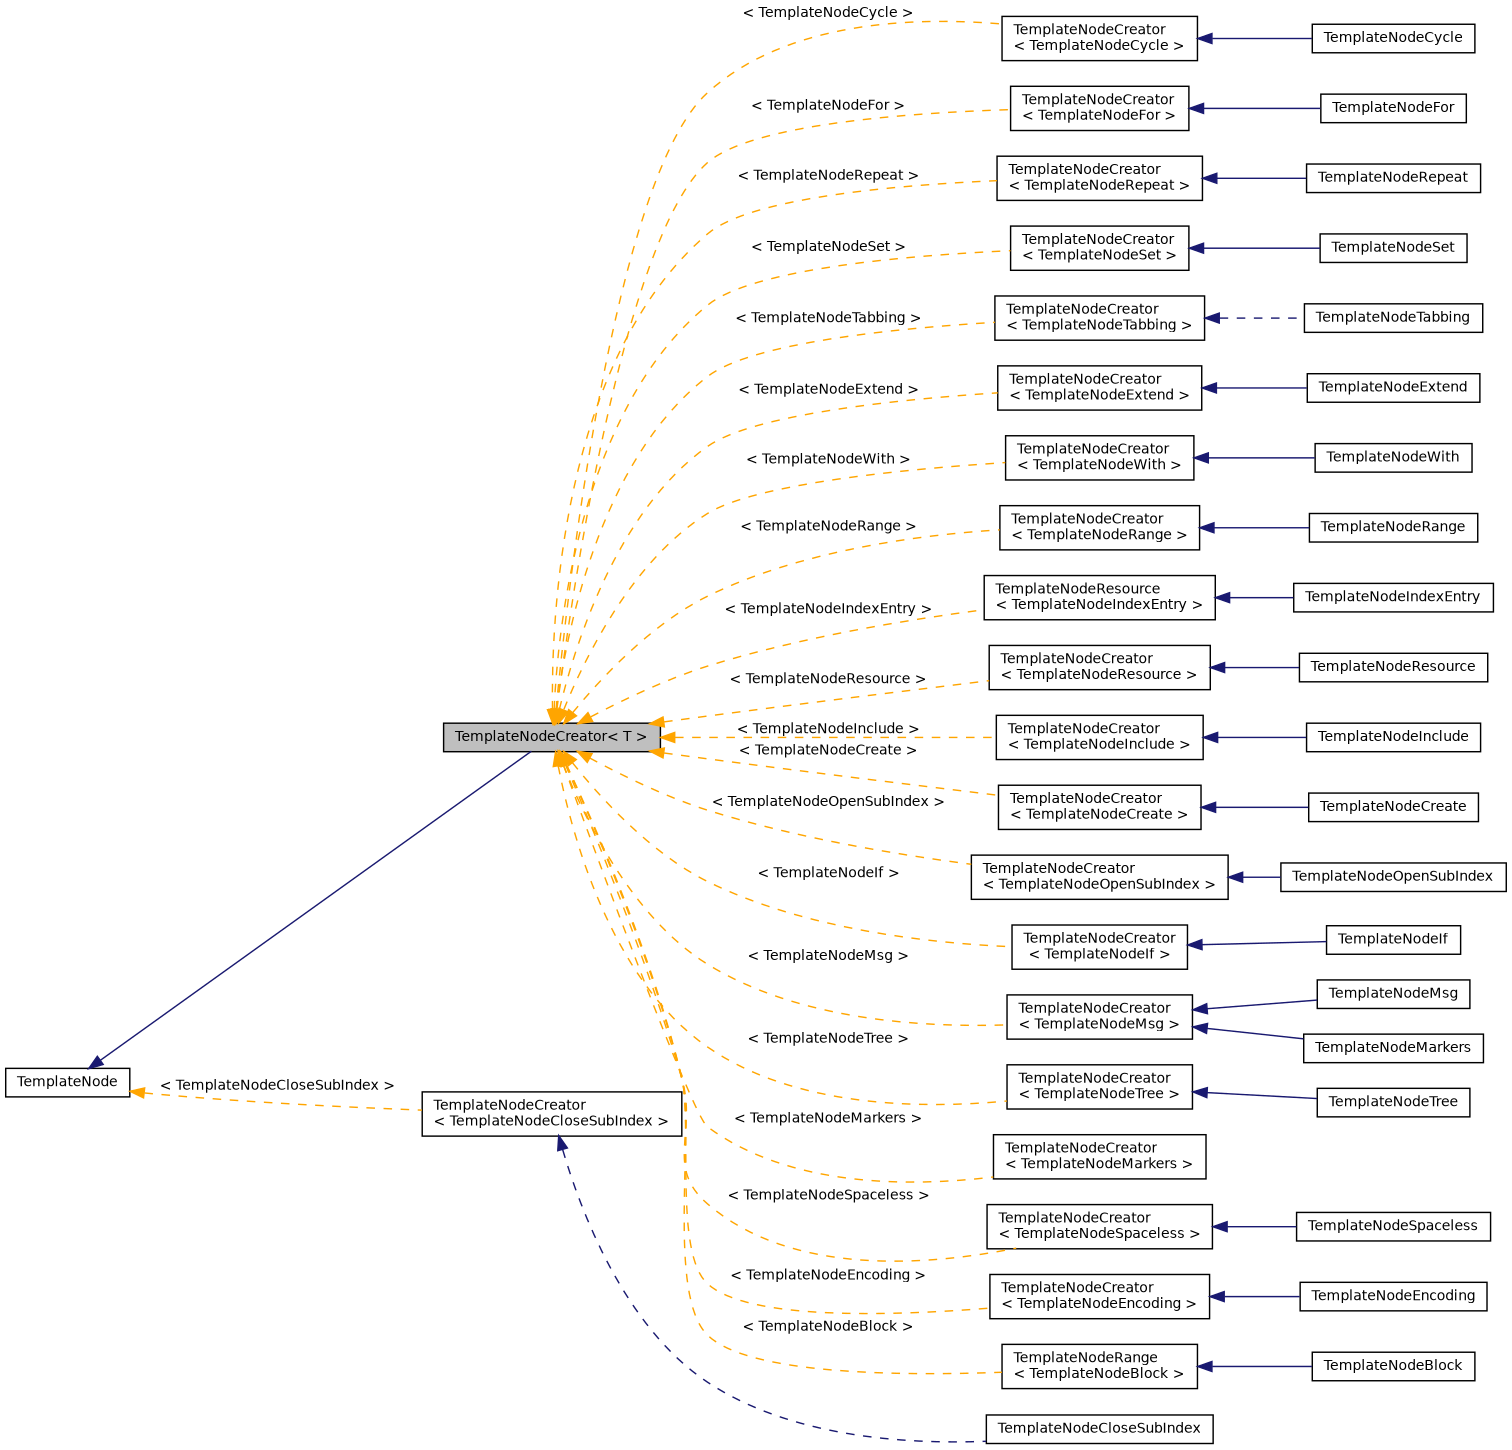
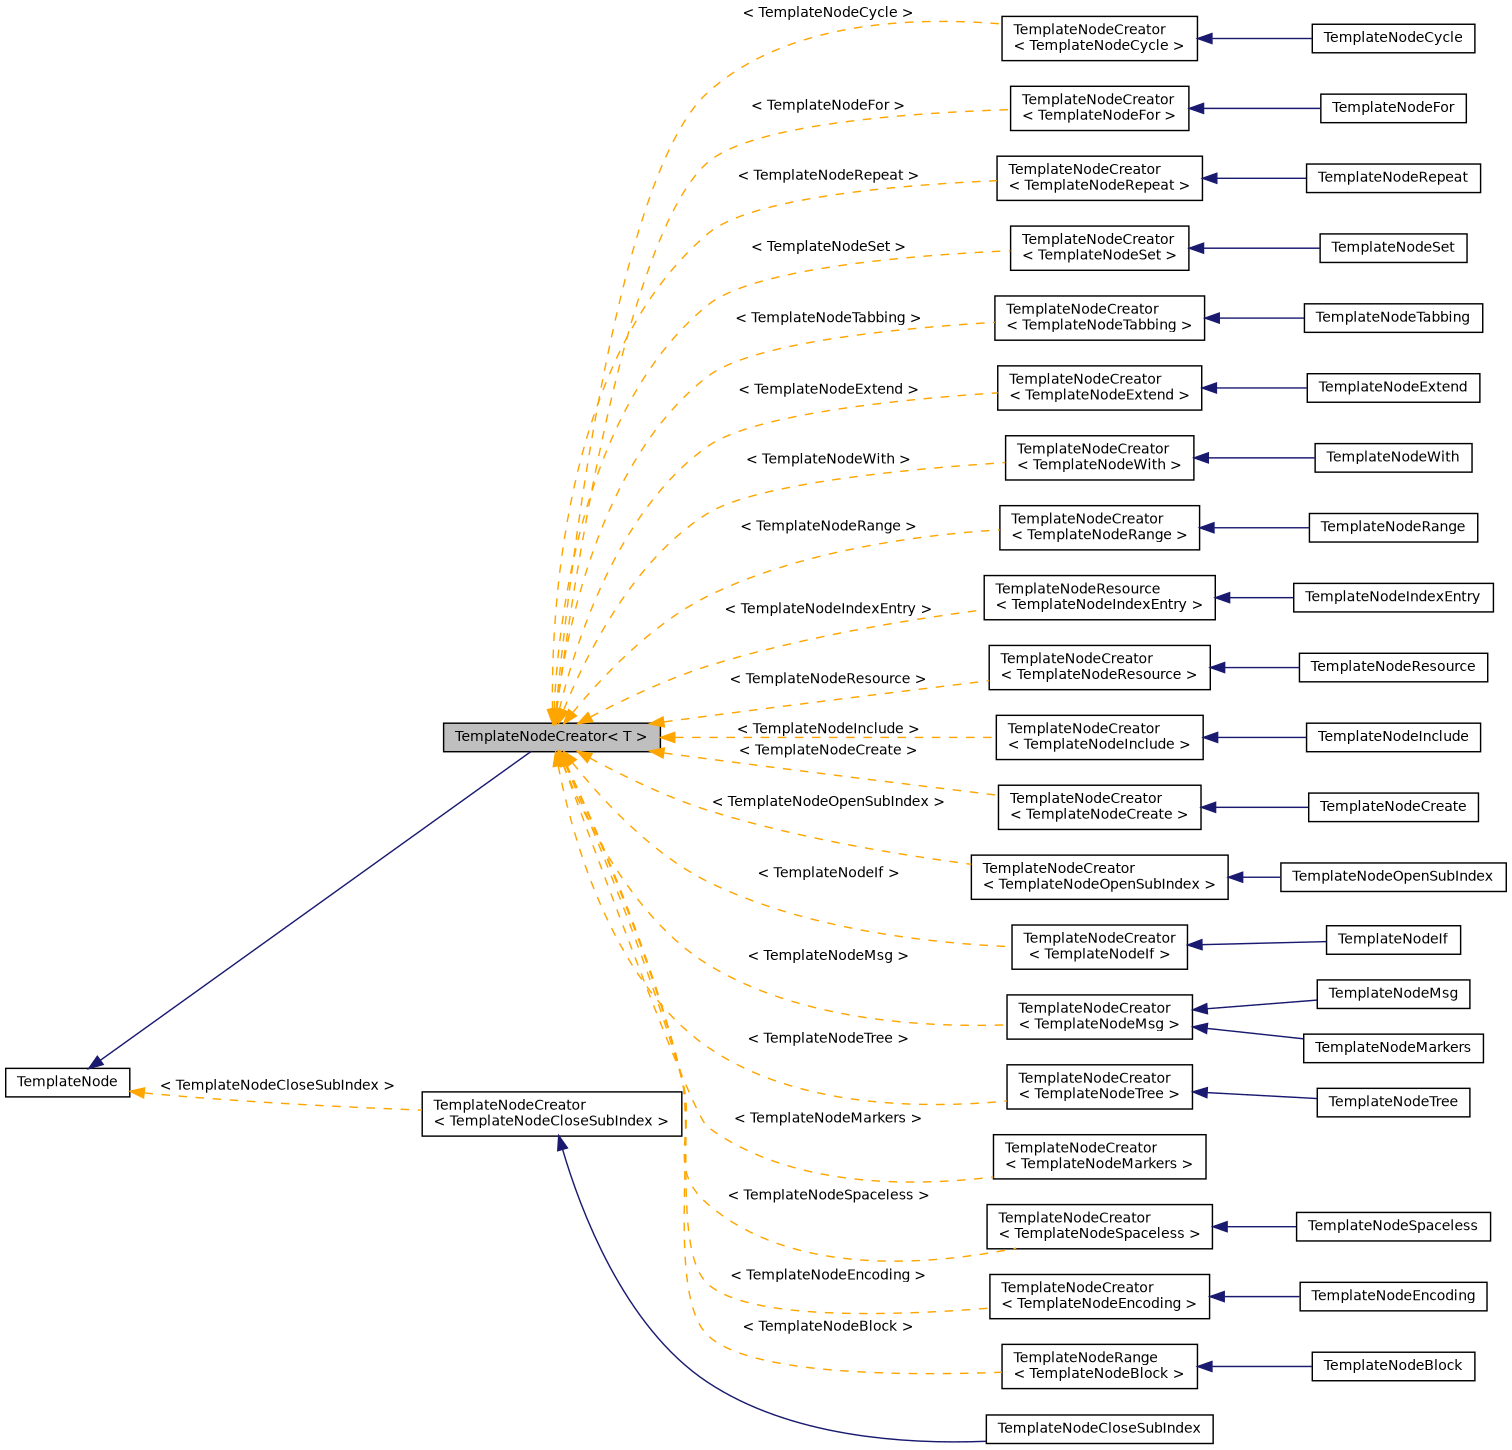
  digraph {
    rankdir=LR
    node [color=black fillcolor=white fontname=Helvetica fontsize=10 shape=record style=filled]
    edge [color=midnightblue dir=back fontname=Helvetica fontsize=10 labelfontname=Helvetica labelfontsize=10 style=solid]
    n1 [fillcolor=grey75 fontcolor=black height=0.2 label="TemplateNodeCreator\< T \>" width=0.4]
    n2 [height=0.2 label="TemplateNodeCreator\l\< TemplateNodeCycle \>" width=0.4]
    n3 [height=0.2 label="TemplateNodeCreator\l\< TemplateNodeFor \>" width=0.4]
    n4 [height=0.2 label="TemplateNodeCreator\l\< TemplateNodeRepeat \>" width=0.4]
    n5 [height=0.2 label="TemplateNodeCreator\l\< TemplateNodeSet \>" width=0.4]
    n6 [height=0.2 label="TemplateNodeCreator\l\< TemplateNodeTabbing \>" width=0.4]
    n7 [height=0.2 label="TemplateNodeCreator\l\< TemplateNodeExtend \>" width=0.4]
    n8 [height=0.2 label="TemplateNodeCreator\l\< TemplateNodeWith \>" width=0.4]
    n9 [height=0.2 label="TemplateNodeCreator\l\< TemplateNodeRange \>" width=0.4]
    n10 [height=0.2 label="TemplateNodeResource\l\< TemplateNodeIndexEntry \>" width=0.4]
    n11 [height=0.2 label="TemplateNodeCreator\l\< TemplateNodeResource \>" width=0.4]
    n12 [height=0.2 label="TemplateNodeCreator\l\< TemplateNodeInclude \>" width=0.4]
    n13 [height=0.2 label="TemplateNodeCreator\l\< TemplateNodeCreate \>" width=0.4]
    n14 [height=0.2 label="TemplateNodeCreator\l\< TemplateNodeOpenSubIndex \>" width=0.4]
    n15 [height=0.2 label="TemplateNodeCreator\l\< TemplateNodeIf \>" width=0.4]
    n16 [height=0.2 label="TemplateNodeCreator\l\< TemplateNodeMsg \>" width=0.4]
    n17 [height=0.2 label="TemplateNodeCreator\l\< TemplateNodeTree \>" width=0.4]
    n18 [height=0.2 label="TemplateNodeCreator\l\< TemplateNodeMarkers \>" width=0.4]
    n19 [height=0.2 label="TemplateNodeCreator\l\< TemplateNodeSpaceless \>" width=0.4]
    n20 [height=0.2 label="TemplateNodeCreator\l\< TemplateNodeEncoding \>" width=0.4]
    n21 [height=0.2 label="TemplateNodeRange\l\< TemplateNodeBlock \>" width=0.4]
    n22 [height=0.2 label=TemplateNodeCycle width=0.4]
    n23 [height=0.2 label=TemplateNodeFor width=0.4]
    n24 [height=0.2 label=TemplateNodeRepeat width=0.4]
    n25 [height=0.2 label=TemplateNodeSet width=0.4]
    n26 [height=0.2 label=TemplateNodeTabbing width=0.4]
    n27 [height=0.2 label=TemplateNodeExtend width=0.4]
    n28 [height=0.2 label=TemplateNodeWith width=0.4]
    n29 [height=0.2 label="TemplateNodeCreator\l\< TemplateNodeCloseSubIndex \>" width=0.4]
    n30 [height=0.2 label=TemplateNodeCloseSubIndex width=0.4]
    n31 [height=0.2 label=TemplateNodeRange width=0.4]
    n32 [height=0.2 label=TemplateNodeIndexEntry width=0.4]
    n33 [height=0.2 label=TemplateNodeResource width=0.4]
    n34 [height=0.2 label=TemplateNodeInclude width=0.4]
    n35 [height=0.2 label=TemplateNodeCreate width=0.4]
    n36 [height=0.2 label=TemplateNodeOpenSubIndex width=0.4]
    n37 [height=0.2 label=TemplateNodeIf width=0.4]
    n38 [height=0.2 label=TemplateNodeMsg width=0.4]
    n39 [height=0.2 label=TemplateNodeMarkers width=0.4]
    n40 [height=0.2 label=TemplateNodeTree width=0.4]
    n41 [height=0.2 label=TemplateNodeSpaceless width=0.4]
    n42 [height=0.2 label=TemplateNodeEncoding width=0.4]
    n43 [height=0.2 label=TemplateNodeBlock width=0.4]
    n44 [height=0.2 label=TemplateNode width=0.4]
    n1 -> n2 [color=orange label=" \< TemplateNodeCycle \>" style=dashed]
    n1 -> n3 [color=orange label=" \< TemplateNodeFor \>" style=dashed]
    n1 -> n4 [color=orange label=" \< TemplateNodeRepeat \>" style=dashed]
    n1 -> n5 [color=orange label=" \< TemplateNodeSet \>" style=dashed]
    n1 -> n6 [color=orange label=" \< TemplateNodeTabbing \>" style=dashed]
    n1 -> n7 [color=orange label=" \< TemplateNodeExtend \>" style=dashed]
    n1 -> n8 [color=orange label=" \< TemplateNodeWith \>" style=dashed]
    n1 -> n9 [color=orange label=" \< TemplateNodeRange \>" style=dashed]
    n1 -> n10 [color=orange label=" \< TemplateNodeIndexEntry \>" style=dashed]
    n1 -> n11 [color=orange label=" \< TemplateNodeResource \>" style=dashed]
    n1 -> n12 [color=orange label=" \< TemplateNodeInclude \>" style=dashed]
    n1 -> n13 [color=orange label=" \< TemplateNodeCreate \>" style=dashed]
    n1 -> n14 [color=orange label=" \< TemplateNodeOpenSubIndex \>" style=dashed]
    n1 -> n15 [color=orange label=" \< TemplateNodeIf \>" style=dashed]
    n1 -> n16 [color=orange label=" \< TemplateNodeMsg \>" style=dashed]
    n1 -> n17 [color=orange label=" \< TemplateNodeTree \>" style=dashed]
    n1 -> n18 [color=orange label=" \< TemplateNodeMarkers \>" style=dashed]
    n1 -> n19 [color=orange label=" \< TemplateNodeSpaceless \>" style=dashed]
    n1 -> n20 [color=orange label=" \< TemplateNodeEncoding \>" style=dashed]
    n1 -> n21 [color=orange label=" \< TemplateNodeBlock \>" style=dashed]
    n2 -> n22
    n3 -> n23
    n4 -> n24
    n5 -> n25
-   n6 -> n26 [style=dashed]
+   n6 -> n26
    n7 -> n27
    n8 -> n28
    n9 -> n31
    n10 -> n32
    n11 -> n33
    n12 -> n34
    n13 -> n35
    n14 -> n36
    n15 -> n37
    n16 -> n38
    n16 -> n39
    n17 -> n40
    n19 -> n41
    n20 -> n42
    n21 -> n43
-   n29 -> n30 [style=dashed]
+   n29 -> n30
    n44 -> n1
    n44 -> n29 [color=orange label=" \< TemplateNodeCloseSubIndex \>" style=dashed]
  }
